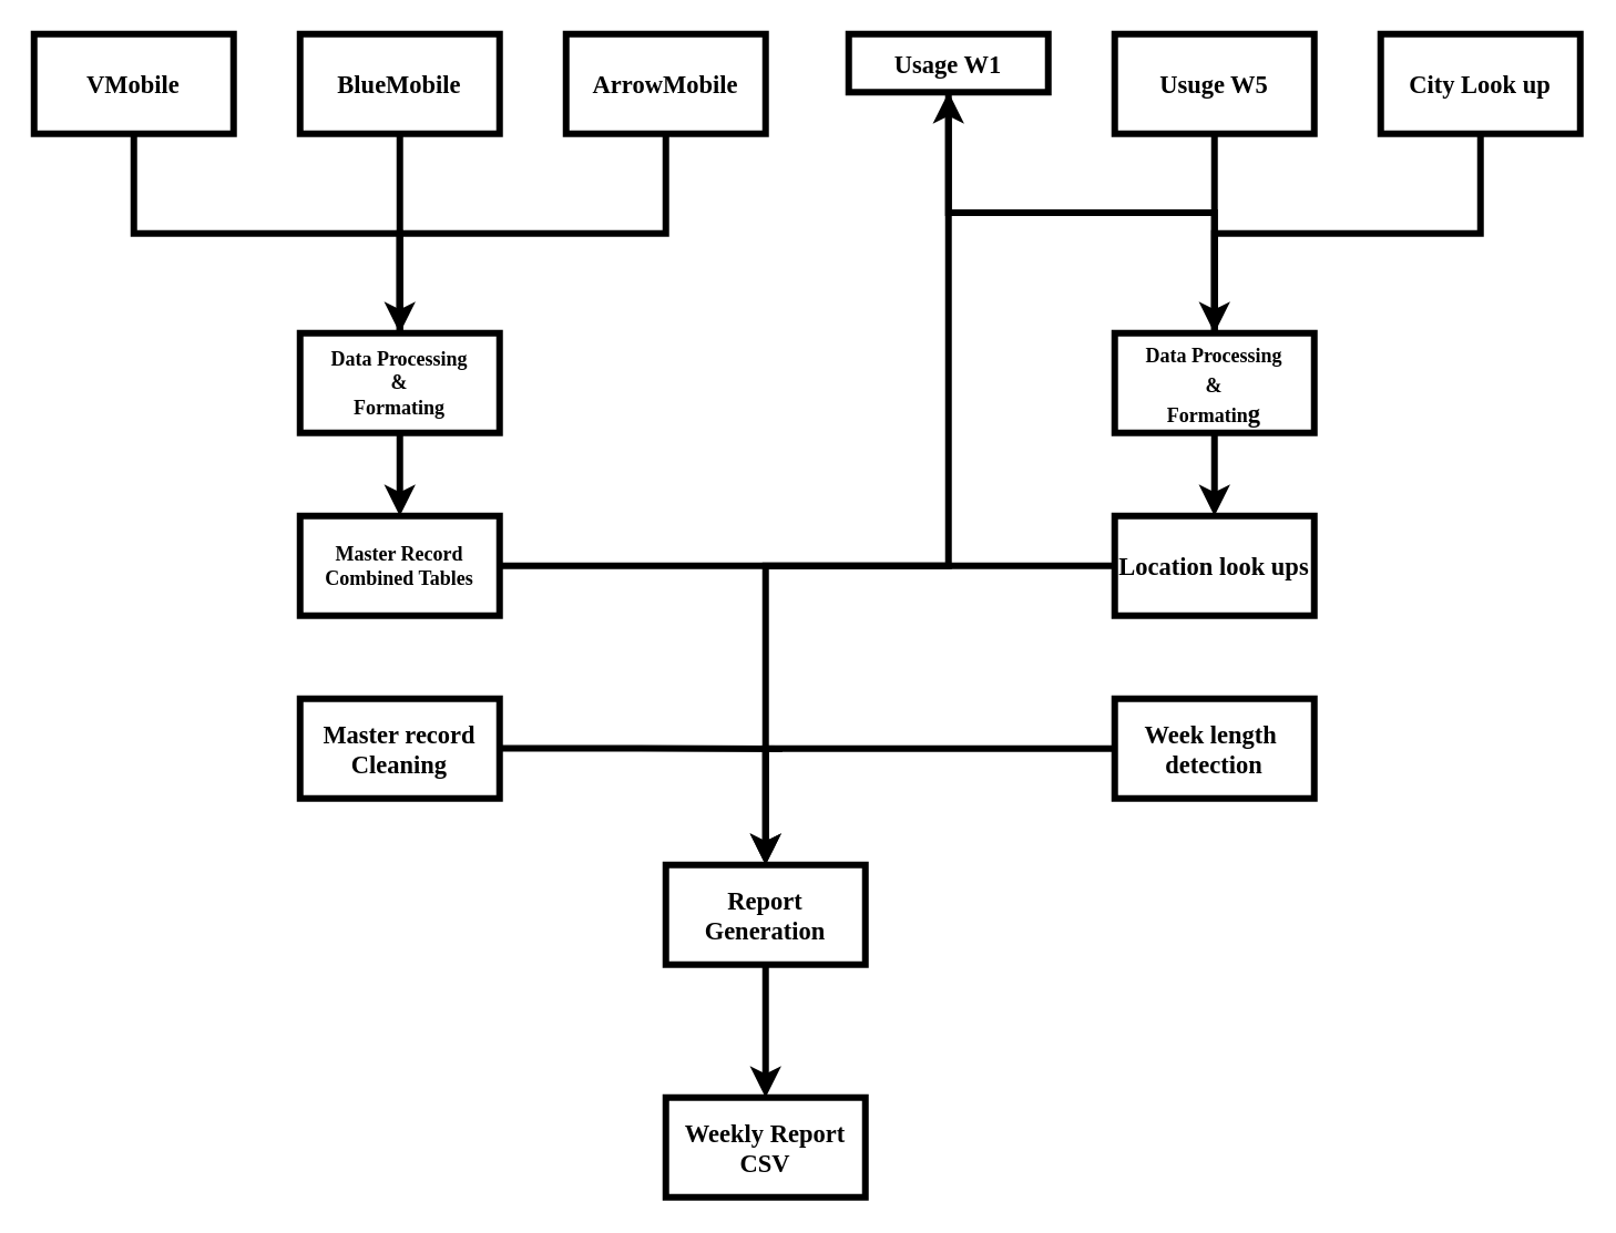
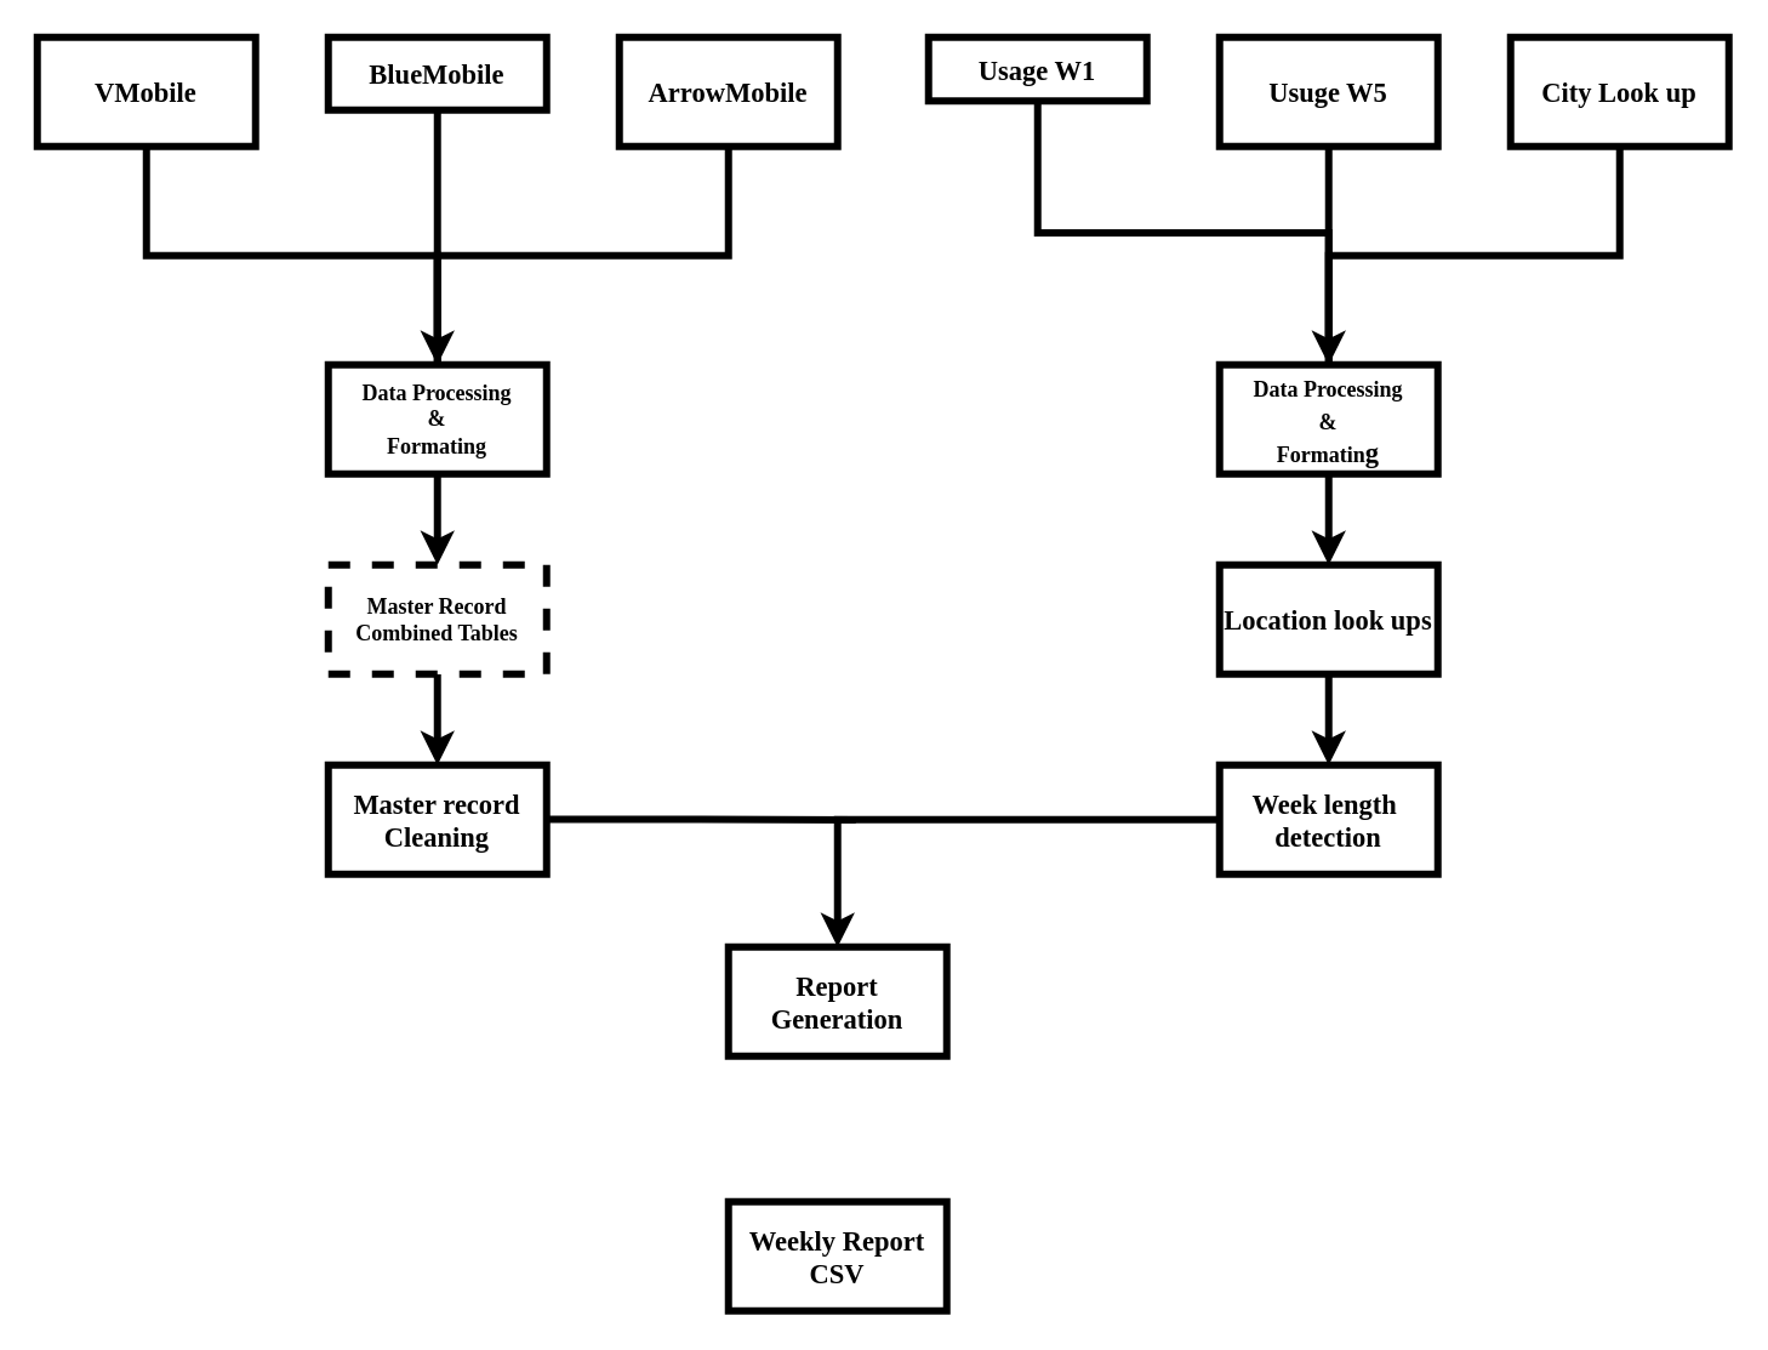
  <mxCell id="0" />
  <mxCell id="1" parent="0" />
  <mxCell id="2" style="edgeStyle=orthogonalEdgeStyle;rounded=0;orthogonalLoop=1;jettySize=auto;html=1;exitX=0.5;exitY=1;exitDx=0;exitDy=0;entryX=0.5;entryY=0;entryDx=0;entryDy=0;endArrow=none;endFill=0;strokeWidth=4;shadow=0;fontSize=15;verticalAlign=middle;fontStyle=1;fontFamily=Lucida Console;" edge="1" parent="1" source="3" target="9"><mxGeometry relative="1" as="geometry" /></mxCell>
  <mxCell id="3" value="VMobile" style="rounded=0;whiteSpace=wrap;html=1;strokeWidth=4;shadow=0;fontSize=15;verticalAlign=middle;fontStyle=1;fontFamily=Lucida Console;" vertex="1" parent="1"><mxGeometry x="20" y="20" width="120" height="60" as="geometry" /></mxCell>
  <mxCell id="4" value="" style="edgeStyle=orthogonalEdgeStyle;rounded=0;orthogonalLoop=1;jettySize=auto;html=1;strokeWidth=4;shadow=0;fontSize=15;verticalAlign=middle;fontStyle=1;fontFamily=Lucida Console;" edge="1" parent="1" source="5" target="9"><mxGeometry relative="1" as="geometry" /></mxCell>
- <mxCell id="5" value="BlueMobile" style="rounded=0;whiteSpace=wrap;html=1;strokeWidth=4;shadow=0;fontSize=15;verticalAlign=middle;fontStyle=1;fontFamily=Lucida Console;" vertex="1" parent="1"><mxGeometry x="180" y="20" width="120" height="60" as="geometry" /></mxCell>
+ <mxCell id="5" value="BlueMobile" style="rounded=0;whiteSpace=wrap;html=1;strokeWidth=4;shadow=0;fontSize=15;verticalAlign=middle;fontStyle=1;fontFamily=Lucida Console;" vertex="1" parent="1"><mxGeometry x="180" y="20" width="120" height="40" as="geometry" /></mxCell>
  <mxCell id="6" style="edgeStyle=orthogonalEdgeStyle;rounded=0;orthogonalLoop=1;jettySize=auto;html=1;exitX=0.5;exitY=1;exitDx=0;exitDy=0;endArrow=none;endFill=0;strokeWidth=4;shadow=0;fontSize=15;verticalAlign=middle;fontStyle=1;fontFamily=Lucida Console;" edge="1" parent="1" source="7" target="9"><mxGeometry relative="1" as="geometry" /></mxCell>
  <mxCell id="7" value="ArrowMobile" style="rounded=0;whiteSpace=wrap;html=1;strokeWidth=4;shadow=0;fontSize=15;verticalAlign=middle;fontStyle=1;fontFamily=Lucida Console;" vertex="1" parent="1"><mxGeometry x="340" y="20" width="120" height="60" as="geometry" /></mxCell>
  <mxCell id="8" value="" style="edgeStyle=orthogonalEdgeStyle;rounded=0;orthogonalLoop=1;jettySize=auto;html=1;strokeWidth=4;shadow=0;fontSize=12;verticalAlign=middle;fontStyle=1;fontFamily=Lucida Console;" edge="1" parent="1" source="9" target="11"><mxGeometry relative="1" as="geometry" /></mxCell>
  <mxCell id="9" value="Data Processing&lt;div&gt;&amp;amp;&lt;br&gt;Formating&lt;/div&gt;" style="whiteSpace=wrap;html=1;rounded=0;strokeWidth=4;shadow=0;fontSize=12;verticalAlign=middle;fontStyle=1;fontFamily=Lucida Console;" vertex="1" parent="1"><mxGeometry x="180" y="200" width="120" height="60" as="geometry" /></mxCell>
- <mxCell id="10" value="" style="edgeStyle=orthogonalEdgeStyle;rounded=0;orthogonalLoop=1;jettySize=auto;html=1;strokeWidth=4;shadow=0;fontSize=15;verticalAlign=middle;fontStyle=1;fontFamily=Lucida Console;" edge="1" parent="1" source="11" target="15"><mxGeometry relative="1" as="geometry" /></mxCell>
- <mxCell id="11" value="Master Record&lt;div&gt;Combined Tables&lt;/div&gt;" style="whiteSpace=wrap;html=1;rounded=0;strokeWidth=4;shadow=0;fontSize=12;verticalAlign=middle;fontStyle=1;fontFamily=Lucida Console;" vertex="1" parent="1"><mxGeometry x="180" y="310" width="120" height="60" as="geometry" /></mxCell>
+ <mxCell id="10" value="" style="edgeStyle=orthogonalEdgeStyle;rounded=0;orthogonalLoop=1;jettySize=auto;html=1;strokeWidth=4;shadow=0;fontSize=15;verticalAlign=middle;fontStyle=1;fontFamily=Lucida Console;" edge="1" parent="1" source="11" target="13"><mxGeometry relative="1" as="geometry" /></mxCell>
+ <mxCell id="11" value="Master Record&lt;div&gt;Combined Tables&lt;/div&gt;" style="whiteSpace=wrap;html=1;rounded=0;strokeWidth=4;shadow=0;fontSize=12;verticalAlign=middle;fontStyle=1;fontFamily=Lucida Console;dashed=1;" vertex="1" parent="1"><mxGeometry x="180" y="310" width="120" height="60" as="geometry" /></mxCell>
  <mxCell id="12" style="edgeStyle=orthogonalEdgeStyle;rounded=0;orthogonalLoop=1;jettySize=auto;html=1;exitX=1;exitY=0.5;exitDx=0;exitDy=0;endArrow=none;endFill=0;strokeWidth=4;shadow=0;fontSize=15;verticalAlign=middle;fontStyle=1;fontFamily=Lucida Console;" edge="1" parent="1"><mxGeometry relative="1" as="geometry"><mxPoint x="470" y="450.158" as="targetPoint" /><mxPoint x="300" y="449.85" as="sourcePoint" /><Array as="points"><mxPoint x="385" y="449.85" /></Array></mxGeometry></mxCell>
  <mxCell id="13" value="Master record Cleaning" style="whiteSpace=wrap;html=1;rounded=0;strokeWidth=4;shadow=0;fontSize=15;verticalAlign=middle;fontStyle=1;fontFamily=Lucida Console;" vertex="1" parent="1"><mxGeometry x="180" y="420" width="120" height="60" as="geometry" /></mxCell>
  <mxCell id="14" style="edgeStyle=orthogonalEdgeStyle;rounded=0;orthogonalLoop=1;jettySize=auto;html=1;exitX=0.5;exitY=1;exitDx=0;exitDy=0;entryX=0.5;entryY=0;entryDx=0;entryDy=0;endArrow=none;endFill=0;strokeWidth=4;shadow=0;fontSize=15;verticalAlign=middle;fontStyle=1;fontFamily=Lucida Console;" edge="1" parent="1" source="15" target="21"><mxGeometry relative="1" as="geometry" /></mxCell>
  <mxCell id="15" value="Usage W1" style="rounded=0;whiteSpace=wrap;html=1;strokeWidth=4;shadow=0;fontSize=15;verticalAlign=middle;fontStyle=1;fontFamily=Lucida Console;" vertex="1" parent="1"><mxGeometry x="510" y="20" width="120" height="35" as="geometry" /></mxCell>
  <mxCell id="16" value="" style="edgeStyle=orthogonalEdgeStyle;rounded=0;orthogonalLoop=1;jettySize=auto;html=1;strokeWidth=4;shadow=0;fontSize=15;verticalAlign=middle;fontStyle=1;fontFamily=Lucida Console;" edge="1" parent="1" source="17" target="21"><mxGeometry relative="1" as="geometry" /></mxCell>
  <mxCell id="17" value="Usuge W5" style="rounded=0;whiteSpace=wrap;html=1;strokeWidth=4;shadow=0;fontSize=15;verticalAlign=middle;fontStyle=1;fontFamily=Lucida Console;" vertex="1" parent="1"><mxGeometry x="670" y="20" width="120" height="60" as="geometry" /></mxCell>
  <mxCell id="18" style="edgeStyle=orthogonalEdgeStyle;rounded=0;orthogonalLoop=1;jettySize=auto;html=1;exitX=0.5;exitY=1;exitDx=0;exitDy=0;endArrow=none;endFill=0;strokeWidth=4;shadow=0;fontSize=15;verticalAlign=middle;fontStyle=1;fontFamily=Lucida Console;" edge="1" parent="1" source="19" target="21"><mxGeometry relative="1" as="geometry" /></mxCell>
  <mxCell id="19" value="City Look up" style="rounded=0;whiteSpace=wrap;html=1;strokeWidth=4;shadow=0;fontSize=15;verticalAlign=middle;fontStyle=1;fontFamily=Lucida Console;" vertex="1" parent="1"><mxGeometry x="830" y="20" width="120" height="60" as="geometry" /></mxCell>
  <mxCell id="20" value="" style="edgeStyle=orthogonalEdgeStyle;rounded=0;orthogonalLoop=1;jettySize=auto;html=1;strokeWidth=4;shadow=0;fontSize=15;verticalAlign=middle;fontStyle=1;fontFamily=Lucida Console;" edge="1" parent="1" source="21" target="23"><mxGeometry relative="1" as="geometry" /></mxCell>
  <mxCell id="21" value="&lt;font style=&quot;font-size: 12px;&quot;&gt;Data Processing&lt;/font&gt;&lt;div&gt;&lt;font style=&quot;font-size: 12px;&quot;&gt;&amp;amp;&lt;br&gt;Formatin&lt;/font&gt;g&lt;/div&gt;" style="whiteSpace=wrap;html=1;rounded=0;strokeWidth=4;shadow=0;fontSize=15;verticalAlign=middle;fontStyle=1;fontFamily=Lucida Console;" vertex="1" parent="1"><mxGeometry x="670" y="200" width="120" height="60" as="geometry" /></mxCell>
- <mxCell id="22" value="" style="edgeStyle=orthogonalEdgeStyle;rounded=0;orthogonalLoop=1;jettySize=auto;html=1;strokeWidth=4;shadow=0;fontSize=15;verticalAlign=middle;fontStyle=1;fontFamily=Lucida Console;" edge="1" parent="1" source="23" target="27"><mxGeometry relative="1" as="geometry" /></mxCell>
+ <mxCell id="22" value="" style="edgeStyle=orthogonalEdgeStyle;rounded=0;orthogonalLoop=1;jettySize=auto;html=1;strokeWidth=4;shadow=0;fontSize=15;verticalAlign=middle;fontStyle=1;fontFamily=Lucida Console;" edge="1" parent="1" source="23" target="25"><mxGeometry relative="1" as="geometry" /></mxCell>
  <mxCell id="23" value="Location look ups" style="whiteSpace=wrap;html=1;rounded=0;strokeWidth=4;shadow=0;fontSize=15;verticalAlign=middle;fontStyle=1;fontFamily=Lucida Console;" vertex="1" parent="1"><mxGeometry x="670" y="310" width="120" height="60" as="geometry" /></mxCell>
  <mxCell id="24" value="" style="edgeStyle=orthogonalEdgeStyle;rounded=0;orthogonalLoop=1;jettySize=auto;html=1;strokeWidth=4;shadow=0;fontSize=15;verticalAlign=middle;fontStyle=1;fontFamily=Lucida Console;" edge="1" parent="1" source="25" target="27"><mxGeometry relative="1" as="geometry"><Array as="points"><mxPoint x="460" y="450" /></Array></mxGeometry></mxCell>
  <mxCell id="25" value="Week length&amp;nbsp;&lt;div&gt;detection&lt;/div&gt;" style="whiteSpace=wrap;html=1;rounded=0;strokeWidth=4;shadow=0;fontSize=15;verticalAlign=middle;fontStyle=1;fontFamily=Lucida Console;" vertex="1" parent="1"><mxGeometry x="670" y="420" width="120" height="60" as="geometry" /></mxCell>
- <mxCell id="26" value="" style="edgeStyle=orthogonalEdgeStyle;rounded=0;orthogonalLoop=1;jettySize=auto;html=1;strokeWidth=4;shadow=0;fontSize=15;verticalAlign=middle;fontStyle=1;fontFamily=Lucida Console;" edge="1" parent="1" source="27" target="28"><mxGeometry relative="1" as="geometry" /></mxCell>
  <mxCell id="27" value="Report Generation" style="whiteSpace=wrap;html=1;rounded=0;strokeWidth=4;shadow=0;fontSize=15;verticalAlign=middle;fontStyle=1;fontFamily=Lucida Console;" vertex="1" parent="1"><mxGeometry x="400" y="520" width="120" height="60" as="geometry" /></mxCell>
  <mxCell id="28" value="Weekly Report&lt;br&gt;CSV" style="whiteSpace=wrap;html=1;rounded=0;strokeWidth=4;shadow=0;fontSize=15;verticalAlign=middle;fontStyle=1;fontFamily=Lucida Console;" vertex="1" parent="1"><mxGeometry x="400" y="660" width="120" height="60" as="geometry" /></mxCell>
